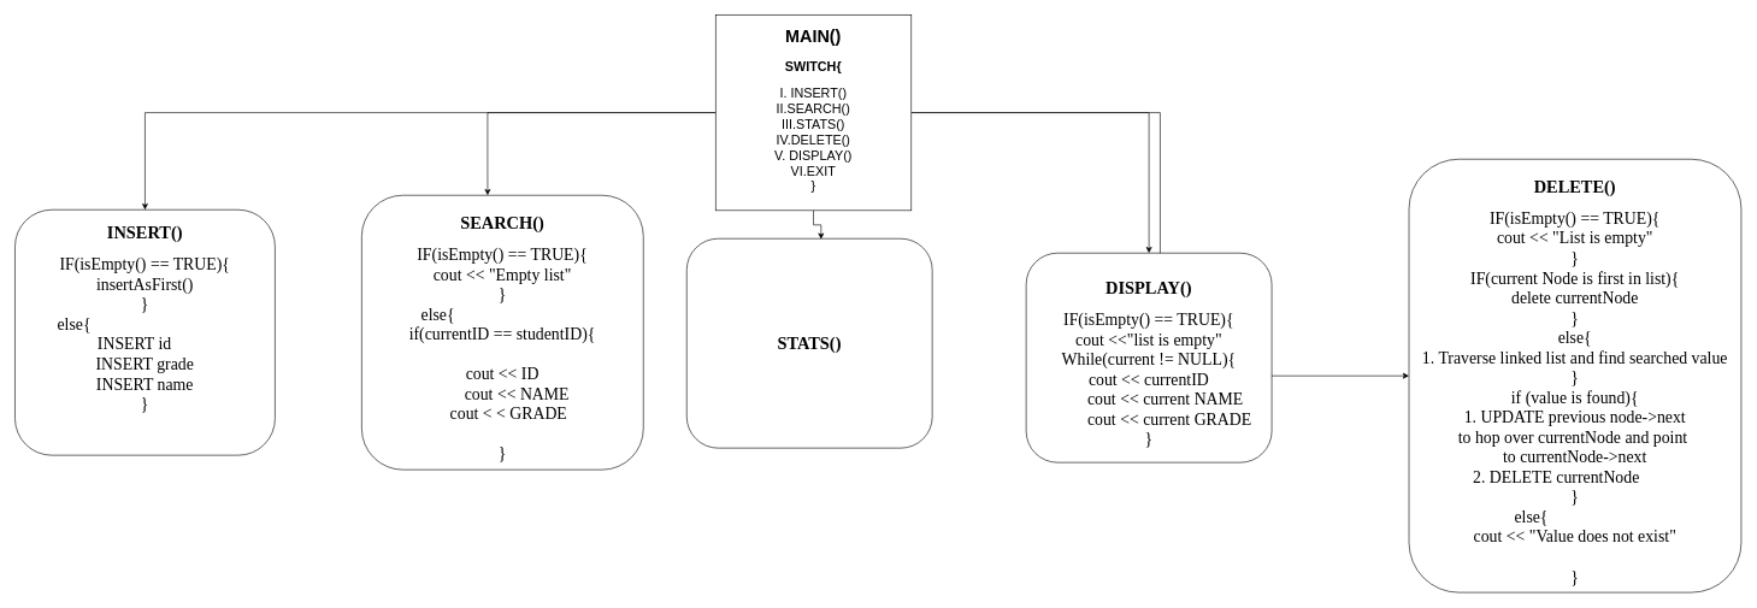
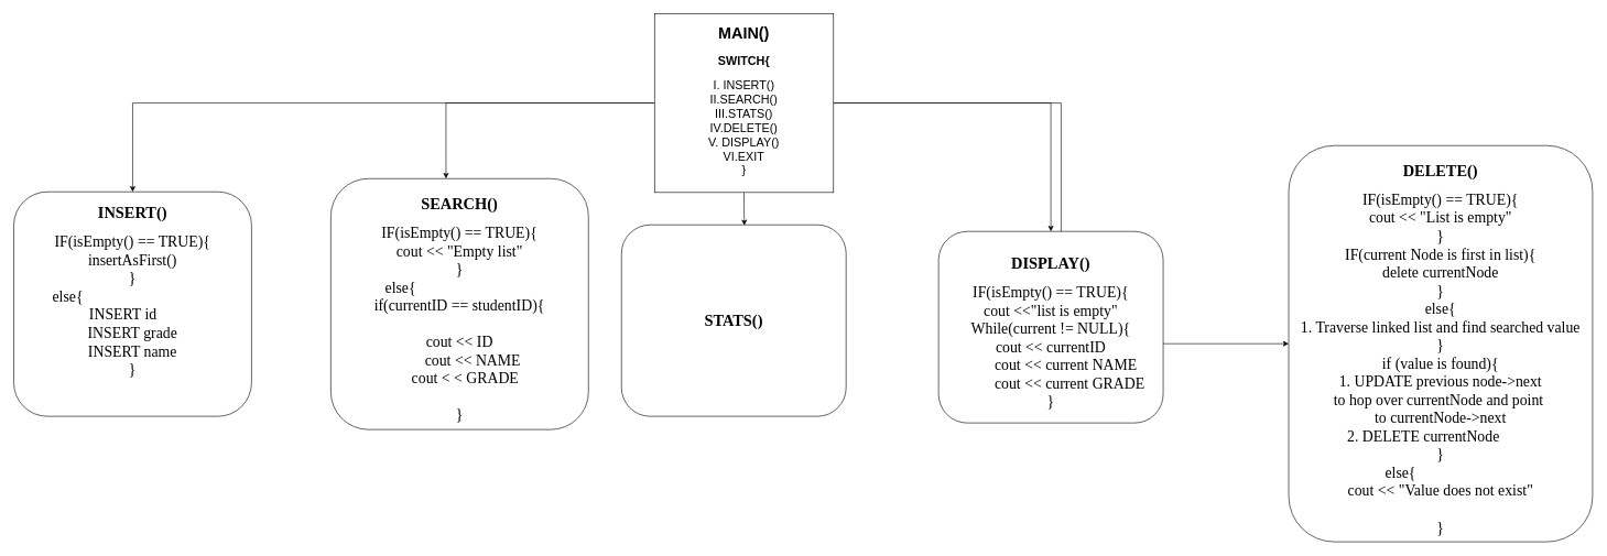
  <mxCell id="0" />
  <mxCell id="1" parent="0" />
  <mxCell id="2" style="edgeStyle=orthogonalEdgeStyle;rounded=0;orthogonalLoop=1;jettySize=auto;html=1;entryX=0.5;entryY=0;entryDx=0;entryDy=0;fontFamily=Lucida Console;fontSize=18;" edge="1" parent="1" source="7" target="8"><mxGeometry relative="1" as="geometry" /></mxCell>
  <mxCell id="3" style="edgeStyle=orthogonalEdgeStyle;rounded=0;orthogonalLoop=1;jettySize=auto;html=1;entryX=0.447;entryY=0;entryDx=0;entryDy=0;entryPerimeter=0;fontFamily=Lucida Console;fontSize=24;" edge="1" parent="1" source="7" target="9"><mxGeometry relative="1" as="geometry" /></mxCell>
  <mxCell id="4" style="edgeStyle=orthogonalEdgeStyle;rounded=0;orthogonalLoop=1;jettySize=auto;html=1;entryX=0.547;entryY=0.003;entryDx=0;entryDy=0;entryPerimeter=0;fontFamily=Lucida Console;fontSize=24;" edge="1" parent="1" source="7" target="10"><mxGeometry relative="1" as="geometry" /></mxCell>
  <mxCell id="5" style="edgeStyle=orthogonalEdgeStyle;rounded=0;orthogonalLoop=1;jettySize=auto;html=1;fontFamily=Lucida Console;fontSize=24;" edge="1" parent="1" source="7" target="11"><mxGeometry relative="1" as="geometry" /></mxCell>
  <mxCell id="6" style="edgeStyle=orthogonalEdgeStyle;rounded=0;orthogonalLoop=1;jettySize=auto;html=1;fontFamily=Lucida Console;fontSize=24;" edge="1" parent="1" source="7" target="12"><mxGeometry relative="1" as="geometry" /></mxCell>
  <mxCell id="7" value="&lt;h1&gt;MAIN()&lt;/h1&gt;&lt;h2&gt;SWITCH{&lt;/h2&gt;&lt;div style=&quot;font-size: 18px&quot;&gt;I. INSERT()&lt;/div&gt;&lt;div style=&quot;font-size: 18px&quot;&gt;II.SEARCH()&lt;/div&gt;&lt;div style=&quot;font-size: 18px&quot;&gt;III.STATS()&lt;/div&gt;&lt;div style=&quot;font-size: 18px&quot;&gt;IV.DELETE()&lt;/div&gt;&lt;div style=&quot;font-size: 18px&quot;&gt;V. DISPLAY()&lt;/div&gt;&lt;div style=&quot;font-size: 18px&quot;&gt;VI.EXIT&lt;/div&gt;&lt;div style=&quot;font-size: 18px&quot;&gt;}&lt;/div&gt;&lt;div style=&quot;font-size: 18px&quot;&gt;&lt;br&gt;&lt;/div&gt;" style="whiteSpace=wrap;html=1;aspect=fixed;" vertex="1" parent="1"><mxGeometry x="990" y="20" width="271" height="271" as="geometry" /></mxCell>
  <mxCell id="8" value="&lt;h1 style=&quot;font-size: 24px&quot;&gt;INSERT()&lt;/h1&gt;&lt;div style=&quot;font-size: 23px&quot;&gt;IF(isEmpty() == TRUE){&lt;/div&gt;&lt;div style=&quot;font-size: 23px&quot;&gt;insertAsFirst()&lt;/div&gt;&lt;div style=&quot;font-size: 23px&quot;&gt;}&lt;/div&gt;&lt;div style=&quot;font-size: 23px&quot;&gt;else{&amp;nbsp; &amp;nbsp; &amp;nbsp; &amp;nbsp; &amp;nbsp; &amp;nbsp; &amp;nbsp; &amp;nbsp; &amp;nbsp; &amp;nbsp; &amp;nbsp; &amp;nbsp; &amp;nbsp; &amp;nbsp; &amp;nbsp; &amp;nbsp; &amp;nbsp;&amp;nbsp;&lt;/div&gt;&lt;div style=&quot;font-size: 23px&quot;&gt;&lt;span&gt;INSERT id&amp;nbsp; &amp;nbsp; &amp;nbsp;&lt;/span&gt;&lt;br&gt;&lt;/div&gt;&lt;div style=&quot;font-size: 23px&quot;&gt;INSERT grade&lt;/div&gt;&lt;div style=&quot;font-size: 23px&quot;&gt;INSERT name&lt;/div&gt;&lt;div style=&quot;font-size: 23px&quot;&gt;}&lt;/div&gt;&lt;div style=&quot;font-size: 23px&quot;&gt;&lt;br&gt;&lt;/div&gt;&lt;div style=&quot;font-size: 23px&quot;&gt;&lt;br&gt;&lt;/div&gt;" style="rounded=1;whiteSpace=wrap;html=1;fontFamily=Lucida Console;fontSize=18;" vertex="1" parent="1"><mxGeometry x="20" y="290" width="360" height="340" as="geometry" /></mxCell>
  <mxCell id="9" value="&lt;h1 style=&quot;font-size: 24px&quot;&gt;SEARCH()&lt;/h1&gt;&lt;div style=&quot;font-size: 23px&quot;&gt;IF(isEmpty() == TRUE){&lt;/div&gt;&lt;div style=&quot;font-size: 23px&quot;&gt;cout &amp;lt;&amp;lt; &quot;Empty list&quot;&lt;/div&gt;&lt;div style=&quot;font-size: 23px&quot;&gt;}&lt;/div&gt;&lt;div style=&quot;font-size: 23px&quot;&gt;else{&amp;nbsp; &amp;nbsp; &amp;nbsp; &amp;nbsp; &amp;nbsp; &amp;nbsp; &amp;nbsp; &amp;nbsp; &amp;nbsp; &amp;nbsp; &amp;nbsp; &amp;nbsp; &amp;nbsp; &amp;nbsp; &amp;nbsp; &amp;nbsp;&lt;/div&gt;&lt;div style=&quot;font-size: 23px&quot;&gt;if(currentID == studentID){&lt;/div&gt;&lt;div style=&quot;font-size: 23px&quot;&gt;&lt;span&gt;&lt;br&gt;&lt;/span&gt;&lt;/div&gt;&lt;div style=&quot;font-size: 23px&quot;&gt;&lt;span&gt;cout &amp;lt;&amp;lt; ID&lt;/span&gt;&lt;br&gt;&lt;/div&gt;&lt;div style=&quot;font-size: 23px&quot;&gt;&amp;nbsp; &amp;nbsp; &amp;nbsp; &amp;nbsp;cout &amp;lt;&amp;lt; NAME&lt;/div&gt;&lt;div style=&quot;font-size: 23px&quot;&gt;&lt;span style=&quot;white-space: pre&quot;&gt; &lt;/span&gt;&amp;nbsp; cout &amp;lt; &amp;lt; GRADE&lt;/div&gt;&lt;div style=&quot;font-size: 23px&quot;&gt;&lt;br&gt;&lt;/div&gt;&lt;div style=&quot;font-size: 23px&quot;&gt;}&lt;/div&gt;" style="rounded=1;whiteSpace=wrap;html=1;fontFamily=Lucida Console;fontSize=18;" vertex="1" parent="1"><mxGeometry x="500" y="270" width="390" height="380" as="geometry" /></mxCell>
- <mxCell id="10" value="&lt;h1 style=&quot;font-size: 24px&quot;&gt;STATS()&lt;/h1&gt;" style="rounded=1;whiteSpace=wrap;html=1;fontFamily=Lucida Console;fontSize=18;" vertex="1" parent="1"><mxGeometry x="950" y="330" width="340" height="290" as="geometry" /></mxCell>
+ <mxCell id="10" value="&lt;h1 style=&quot;font-size: 24px&quot;&gt;STATS()&lt;/h1&gt;" style="rounded=1;whiteSpace=wrap;html=1;fontFamily=Lucida Console;fontSize=18;" vertex="1" parent="1"><mxGeometry x="940" y="340" width="340" height="290" as="geometry" /></mxCell>
  <mxCell id="11" value="&lt;h1 style=&quot;font-size: 24px&quot;&gt;DISPLAY()&lt;/h1&gt;&lt;div style=&quot;font-size: 23px&quot;&gt;IF(isEmpty() == TRUE){&lt;/div&gt;&lt;div style=&quot;font-size: 23px&quot;&gt;cout &amp;lt;&amp;lt;&quot;list is empty&quot;&lt;/div&gt;&lt;div style=&quot;font-size: 23px&quot;&gt;While(current != NULL){&lt;/div&gt;&lt;div style=&quot;font-size: 23px&quot;&gt;cout &amp;lt;&amp;lt; currentID&lt;/div&gt;&lt;div style=&quot;font-size: 23px&quot;&gt;&amp;nbsp; &amp;nbsp; &amp;nbsp; &amp;nbsp; cout &amp;lt;&amp;lt; current NAME&lt;/div&gt;&lt;div style=&quot;font-size: 23px&quot;&gt;&amp;nbsp; &amp;nbsp; &amp;nbsp; &amp;nbsp; &amp;nbsp; cout &amp;lt;&amp;lt; current GRADE&lt;/div&gt;&lt;div style=&quot;font-size: 23px&quot;&gt;}&lt;/div&gt;" style="rounded=1;whiteSpace=wrap;html=1;fontFamily=Lucida Console;fontSize=18;" vertex="1" parent="1"><mxGeometry x="1420" y="350" width="340" height="290" as="geometry" /></mxCell>
  <mxCell id="12" value="&lt;h1 style=&quot;font-size: 24px&quot;&gt;DELETE()&lt;/h1&gt;&lt;div style=&quot;font-size: 23px&quot;&gt;IF(isEmpty() == TRUE){&lt;/div&gt;&lt;div style=&quot;font-size: 23px&quot;&gt;cout &amp;lt;&amp;lt; &quot;List is empty&quot;&lt;/div&gt;&lt;div style=&quot;font-size: 23px&quot;&gt;}&lt;/div&gt;&lt;div style=&quot;font-size: 23px&quot;&gt;IF(current Node is first in list){&lt;/div&gt;&lt;div style=&quot;font-size: 23px&quot;&gt;delete currentNode&lt;/div&gt;&lt;div style=&quot;font-size: 23px&quot;&gt;}&lt;/div&gt;&lt;div style=&quot;font-size: 23px&quot;&gt;else{&lt;/div&gt;&lt;div style=&quot;font-size: 23px&quot;&gt;1. Traverse linked list and find searched value&lt;/div&gt;&lt;div style=&quot;font-size: 23px&quot;&gt;}&lt;/div&gt;&lt;div style=&quot;font-size: 23px&quot;&gt;if (value is found){&lt;/div&gt;&lt;div style=&quot;font-size: 23px&quot;&gt;1. UPDATE previous node-&amp;gt;next&lt;/div&gt;&lt;div style=&quot;font-size: 23px&quot;&gt;to hop over currentNode and point&amp;nbsp;&lt;/div&gt;&lt;div style=&quot;font-size: 23px&quot;&gt;to currentNode-&amp;gt;next&lt;/div&gt;&lt;div style=&quot;font-size: 23px&quot;&gt;&lt;span&gt;2. DELETE currentNode&amp;nbsp; &amp;nbsp; &amp;nbsp; &amp;nbsp; &amp;nbsp;&lt;/span&gt;&lt;/div&gt;&lt;div style=&quot;font-size: 23px&quot;&gt;}&lt;/div&gt;&lt;div style=&quot;font-size: 23px&quot;&gt;&lt;span&gt;else{&amp;nbsp; &amp;nbsp; &amp;nbsp; &amp;nbsp; &amp;nbsp; &amp;nbsp; &amp;nbsp; &amp;nbsp; &amp;nbsp; &amp;nbsp; &amp;nbsp;&lt;/span&gt;&lt;/div&gt;&lt;div style=&quot;font-size: 23px&quot;&gt;cout &amp;lt;&amp;lt; &quot;Value does not exist&quot;&lt;/div&gt;&lt;div style=&quot;font-size: 23px&quot;&gt;&lt;br&gt;&lt;/div&gt;&lt;div style=&quot;font-size: 23px&quot;&gt;}&lt;/div&gt;" style="rounded=1;whiteSpace=wrap;html=1;fontFamily=Lucida Console;fontSize=18;" vertex="1" parent="1"><mxGeometry x="1950" y="220" width="460" height="600" as="geometry" /></mxCell>
